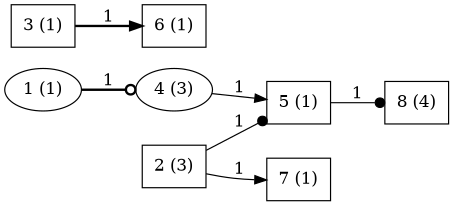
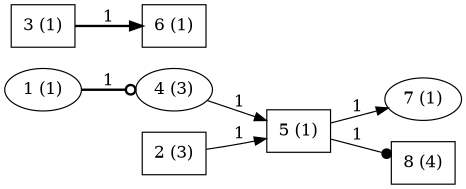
  digraph {
    rankdir=LR
    node [shape=box]
    edge [arrowhead=normal style=solid]
    n1 [label="1 (1)" shape=ellipse]
    n2 [label="4 (3)" shape=ellipse]
    n3 [label="5 (1)"]
    n4 [label="2 (3)"]
-   n5 [label="7 (1)"]
+   n5 [label="7 (1)" shape=ellipse]
    n6 [label="8 (4)"]
    n7 [label="3 (1)"]
    n8 [label="6 (1)"]
    n1 -> n2 [arrowhead=odot label=1 style=bold]
    n2 -> n3 [label=1]
-   n4 -> n5 [label=1]
+   n3 -> n5 [label=1]
    n3 -> n6 [arrowhead=dot label=1]
-   n4 -> n3 [arrowhead=dot label=1]
+   n4 -> n3 [label=1]
    n7 -> n8 [label=1 style=bold]
  }
